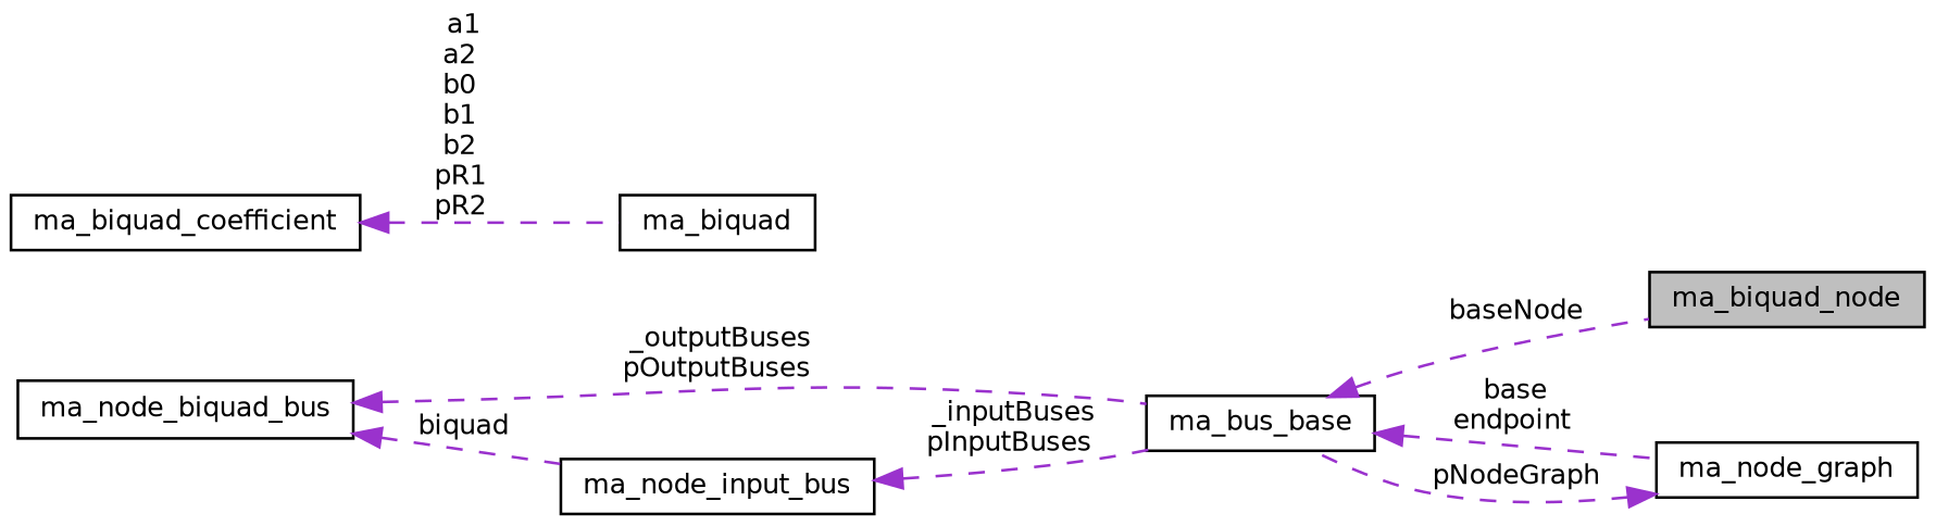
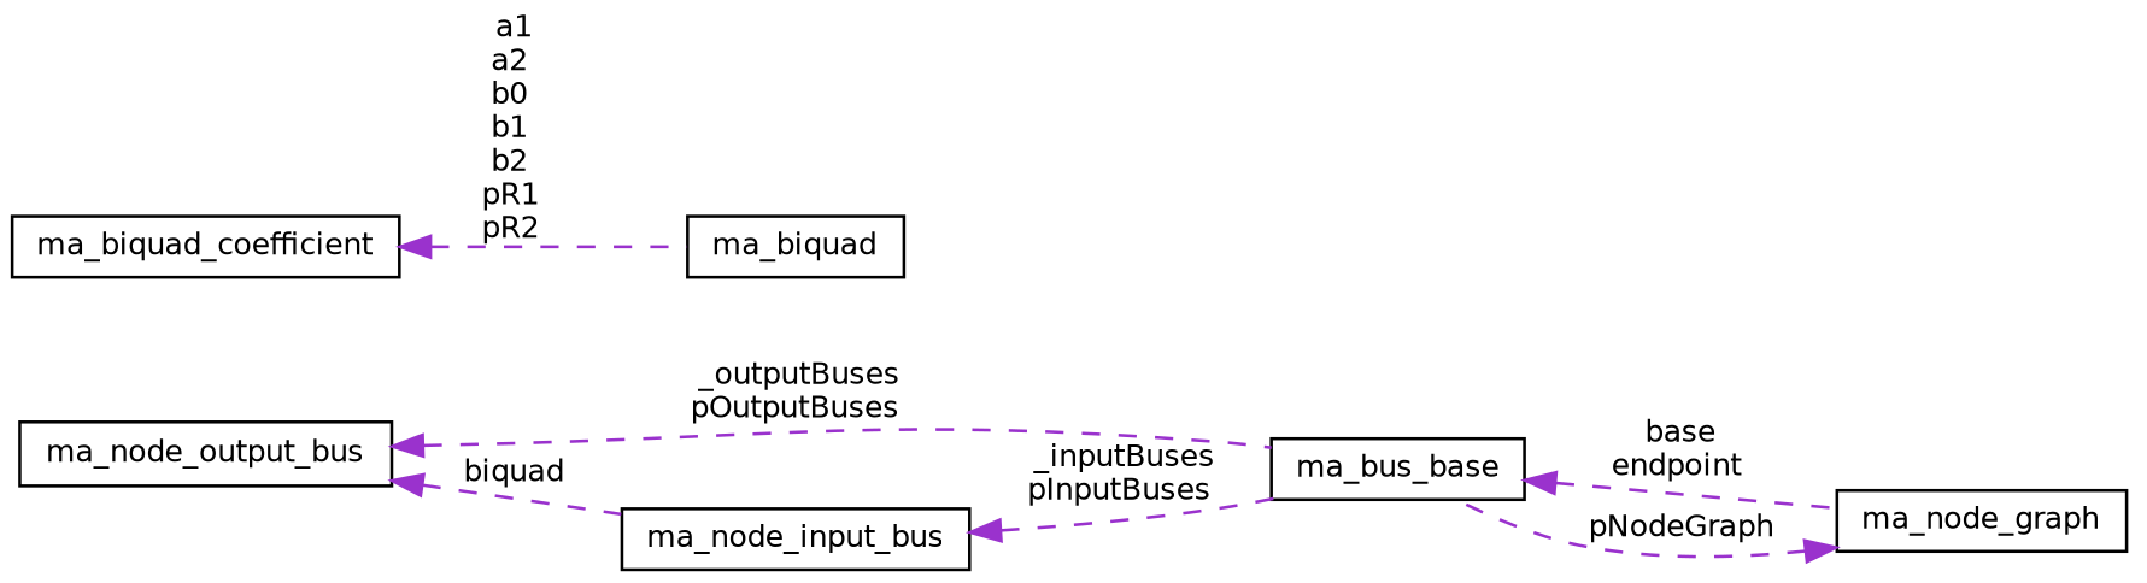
  digraph {
    rankdir=LR
    node [color=black fillcolor=white fontname=Helvetica fontsize=10 shape=record style=filled]
    edge [color=darkorchid3 dir=back fontname=Helvetica fontsize=10 labelfontname=Helvetica labelfontsize=10 style=dashed]
-   n1 [fillcolor=grey75 fontcolor=black height=0.2 label=ma_biquad_node width=0.4]
    n2 [height=0.2 label=ma_biquad width=0.4]
    n3 [height=0.2 label=ma_biquad_coefficient width=0.4]
    n4 [height=0.2 label=ma_bus_base width=0.4]
    n5 [height=0.2 label=ma_node_graph width=0.4]
    n6 [height=0.2 label=ma_node_input_bus width=0.4]
-   n7 [height=0.2 label=ma_node_biquad_bus width=0.4]
+   n7 [height=0.2 label=ma_node_output_bus width=0.4]
    n3 -> n2 [label=" a1\na2\nb0\nb1\nb2\npR1\npR2"]
-   n4 -> n1 [label=" baseNode"]
    n4 -> n5 [label=" base\nendpoint"]
    n5 -> n4 [label=" pNodeGraph"]
    n6 -> n4 [label=" _inputBuses\npInputBuses"]
    n7 -> n4 [label=" _outputBuses\npOutputBuses"]
    n7 -> n6 [label=" biquad"]
  }
